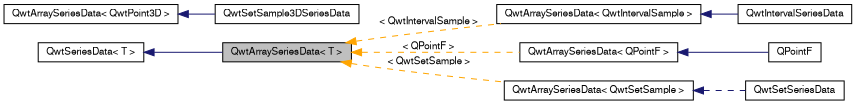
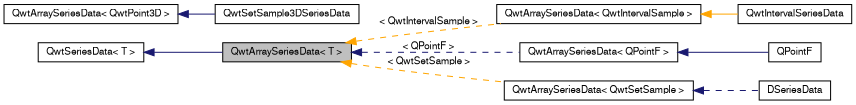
  digraph {
    rankdir=LR
    node [color=black fillcolor=white fontname=FreeSans fontsize=10 shape=record style=filled]
    edge [color=midnightblue dir=back fontname=FreeSans fontsize=10 labelfontname=FreeSans labelfontsize=10 style=dashed]
    n1 [fillcolor=grey75 fontcolor=black height=0.2 label="QwtArraySeriesData\< T \>" width=0.4]
    n2 [height=0.2 label="QwtArraySeriesData\< QwtIntervalSample \>" width=0.4]
    n3 [height=0.2 label="QwtArraySeriesData\< QPointF \>" width=0.4]
    n4 [height=0.2 label="QwtArraySeriesData\< QwtSetSample \>" width=0.4]
    n5 [height=0.2 label=QwtIntervalSeriesData width=0.4]
    n6 [height=0.2 label=QPointF width=0.4]
    n7 [height=0.2 label="QwtArraySeriesData\< QwtPoint3D \>" width=0.4]
    n8 [height=0.2 label=QwtSetSample3DSeriesData width=0.4]
-   n9 [height=0.2 label=QwtSetSeriesData width=0.4]
+   n9 [height=0.2 label=DSeriesData width=0.4]
    n10 [height=0.2 label="QwtSeriesData\< T \>" width=0.4]
    n1 -> n2 [color=orange label=" \< QwtIntervalSample \>"]
-   n1 -> n3 [color=orange label=" \< QPointF \>"]
+   n1 -> n3 [label=" \< QPointF \>"]
    n1 -> n4 [color=orange label=" \< QwtSetSample \>"]
-   n2 -> n5 [style=solid]
+   n2 -> n5 [color=orange style=solid]
    n3 -> n6 [style=solid]
    n4 -> n9
    n7 -> n8 [style=solid]
    n10 -> n1 [style=solid]
  }
